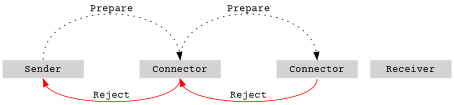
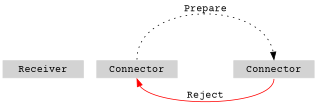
  digraph {
    newrank=true
    fontname="Courier Prime"
    node [color=lightgrey fontname="Courier Prime" shape=box style=filled]
    edge [headport=n tailport=n fontname="Courier Prime"]
-   n1 [height=.1 label=Sender width=1.5]
    n2 [height=.1 label=Receiver width=1.5]
    n3 [height=.1 label=Connector width=1.5]
    n4 [height=.1 label=Connector width=1.5]
    subgraph sub_1 {
      rank=same
-     n1
      n2
      n3
      n4
    }
-   n1 -> n3 [label=Prepare style=dotted]
-   n3 -> n1 [color=red headport=s label=Reject tailport=s]
    n3 -> n4 [label=Prepare style=dotted]
    n4 -> n3 [color=red headport=s label=Reject tailport=s]
  }
